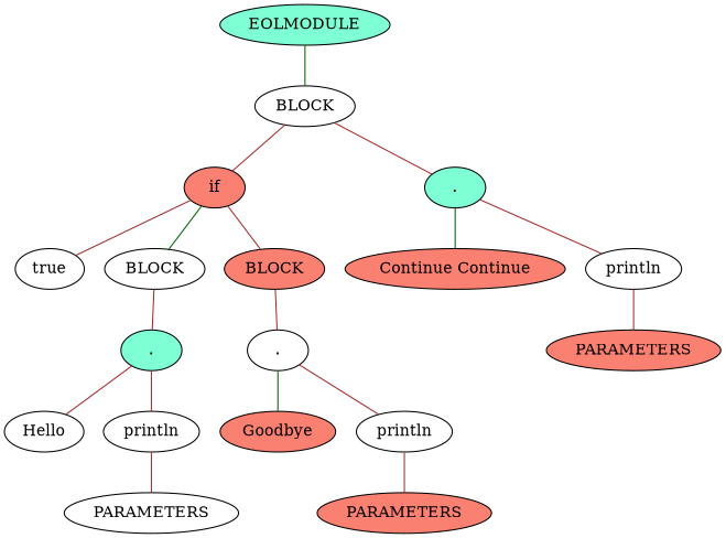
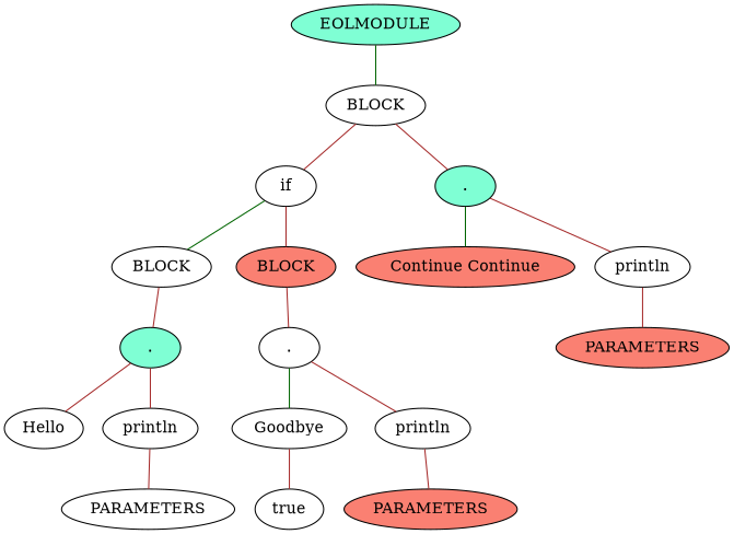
  graph {
    node [color=black fillcolor=white fontcolor=black style=filled]
    edge [color=brown]
    n1 [fillcolor=aquamarine label=EOLMODULE]
    n2 [label=BLOCK]
-   n3 [fillcolor=salmon label=if]
+   n3 [label=if]
    n4 [fillcolor=aquamarine label="."]
    n5 [label=true]
    n6 [label=BLOCK]
    n7 [fillcolor=salmon label=BLOCK]
    n8 [fillcolor=salmon label="Continue Continue"]
    n9 [label=println]
    n10 [fillcolor=aquamarine label="."]
    n11 [label="."]
    n12 [label=Hello]
    n13 [label=println]
    n14 [label=PARAMETERS]
-   n15 [fillcolor=salmon label=Goodbye]
+   n15 [label=Goodbye]
    n16 [label=println]
    n17 [fillcolor=salmon label=PARAMETERS]
    n18 [fillcolor=salmon label=PARAMETERS]
    n1 -- n2 [color=darkgreen]
    n2 -- n3
    n2 -- n4
-   n3 -- n5
+   n15 -- n5
    n3 -- n6 [color=darkgreen]
    n3 -- n7
    n4 -- n8 [color=darkgreen]
    n4 -- n9
    n6 -- n10
    n7 -- n11
    n9 -- n18
    n10 -- n12
    n10 -- n13
    n11 -- n15 [color=darkgreen]
    n11 -- n16
    n13 -- n14
    n16 -- n17
  }
